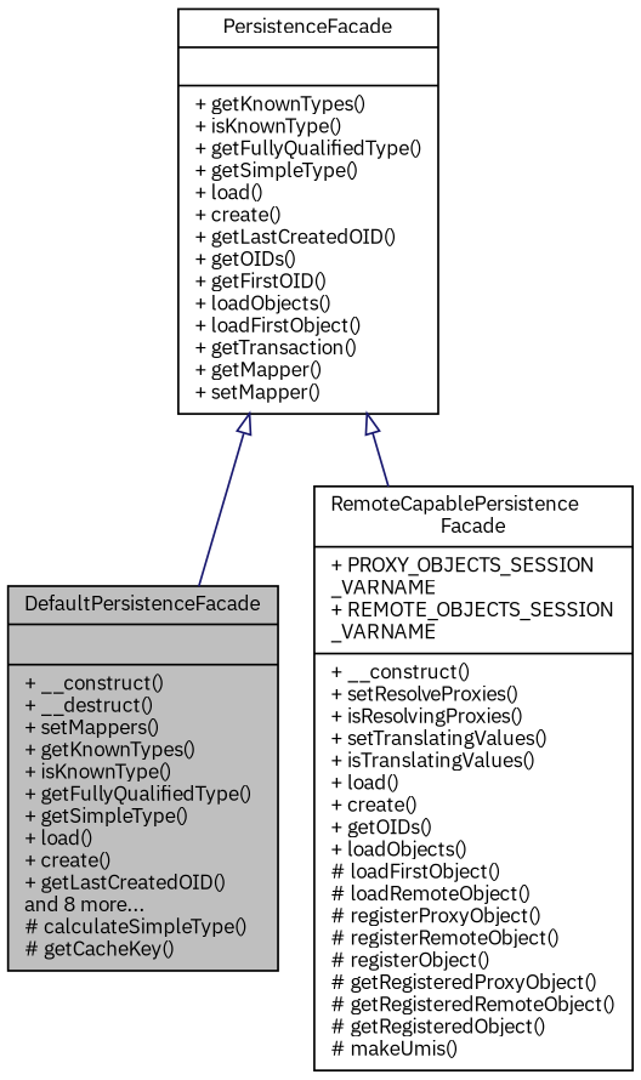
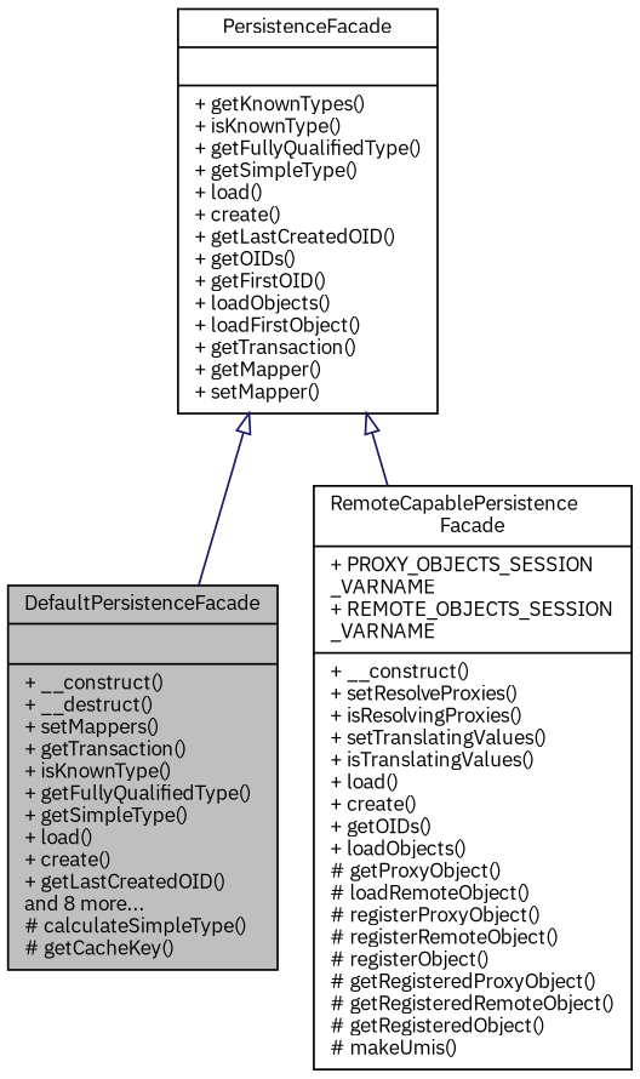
  digraph {
    fontname="IBM Plex Sans"
    node [color=black fillcolor=white fontname="IBM Plex Sans" fontsize=10 shape=record style=filled]
    edge [arrowtail=onormal color=midnightblue dir=back fontname="IBM Plex Sans" fontsize=10 labelfontname=Helvetica labelfontsize=10 style=solid]
-   n1 [fillcolor=grey75 fontcolor=black height=0.2 label="{DefaultPersistenceFacade\n||+ __construct()\l+ __destruct()\l+ setMappers()\l+ getKnownTypes()\l+ isKnownType()\l+ getFullyQualifiedType()\l+ getSimpleType()\l+ load()\l+ create()\l+ getLastCreatedOID()\land 8 more...\l# calculateSimpleType()\l# getCacheKey()\l}" width=0.4]
-   n2 [height=0.2 label="{RemoteCapablePersistence\lFacade\n|+ PROXY_OBJECTS_SESSION\l_VARNAME\l+ REMOTE_OBJECTS_SESSION\l_VARNAME\l|+ __construct()\l+ setResolveProxies()\l+ isResolvingProxies()\l+ setTranslatingValues()\l+ isTranslatingValues()\l+ load()\l+ create()\l+ getOIDs()\l+ loadObjects()\l# loadFirstObject()\l# loadRemoteObject()\l# registerProxyObject()\l# registerRemoteObject()\l# registerObject()\l# getRegisteredProxyObject()\l# getRegisteredRemoteObject()\l# getRegisteredObject()\l# makeUmis()\l}" width=0.4]
+   n1 [fillcolor=grey75 fontcolor=black height=0.2 label="{DefaultPersistenceFacade\n||+ __construct()\l+ __destruct()\l+ setMappers()\l+ getTransaction()\l+ isKnownType()\l+ getFullyQualifiedType()\l+ getSimpleType()\l+ load()\l+ create()\l+ getLastCreatedOID()\land 8 more...\l# calculateSimpleType()\l# getCacheKey()\l}" width=0.4]
+   n2 [height=0.2 label="{RemoteCapablePersistence\lFacade\n|+ PROXY_OBJECTS_SESSION\l_VARNAME\l+ REMOTE_OBJECTS_SESSION\l_VARNAME\l|+ __construct()\l+ setResolveProxies()\l+ isResolvingProxies()\l+ setTranslatingValues()\l+ isTranslatingValues()\l+ load()\l+ create()\l+ getOIDs()\l+ loadObjects()\l# getProxyObject()\l# loadRemoteObject()\l# registerProxyObject()\l# registerRemoteObject()\l# registerObject()\l# getRegisteredProxyObject()\l# getRegisteredRemoteObject()\l# getRegisteredObject()\l# makeUmis()\l}" width=0.4]
    n3 [height=0.2 label="{PersistenceFacade\n||+ getKnownTypes()\l+ isKnownType()\l+ getFullyQualifiedType()\l+ getSimpleType()\l+ load()\l+ create()\l+ getLastCreatedOID()\l+ getOIDs()\l+ getFirstOID()\l+ loadObjects()\l+ loadFirstObject()\l+ getTransaction()\l+ getMapper()\l+ setMapper()\l}" width=0.4]
    n3 -> n1
    n3 -> n2
  }
